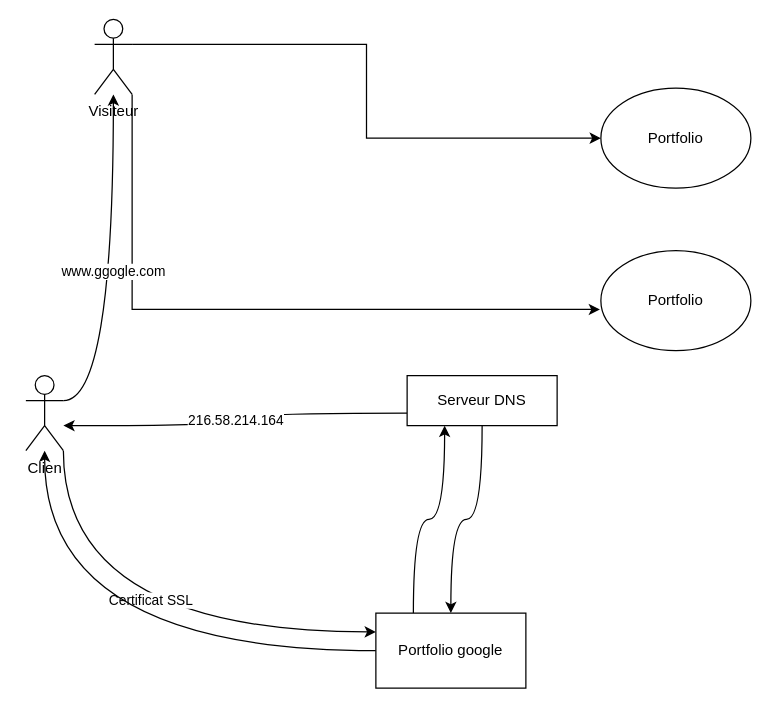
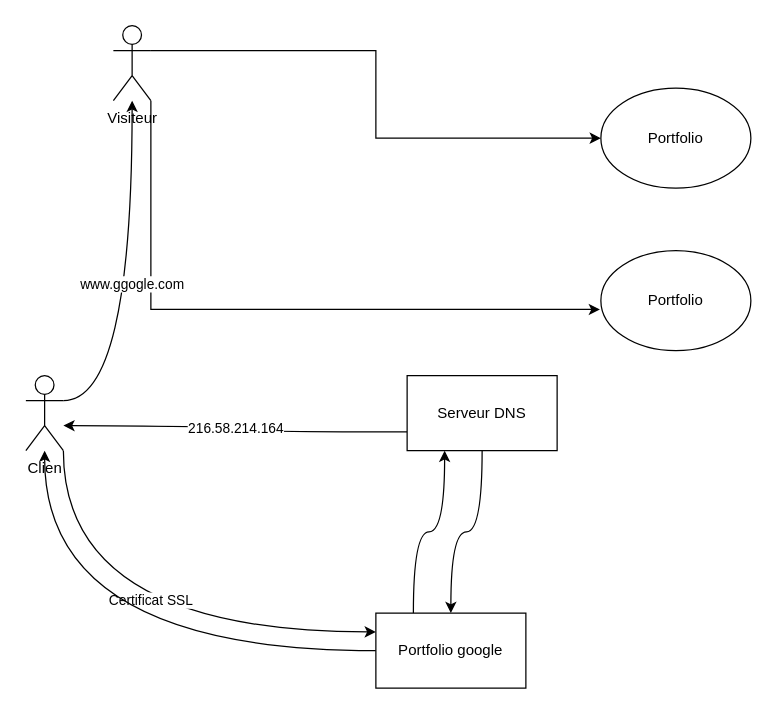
  <mxCell id="0" />
  <mxCell id="1" parent="0" />
  <mxCell id="2" style="edgeStyle=orthogonalEdgeStyle;rounded=0;orthogonalLoop=1;jettySize=auto;html=1;exitX=1;exitY=0.333;exitDx=0;exitDy=0;exitPerimeter=0;" edge="1" parent="1" source="3" target="4"><mxGeometry relative="1" as="geometry" /></mxCell>
- <mxCell id="3" value="Visiteur" style="shape=umlActor;verticalLabelPosition=bottom;verticalAlign=top;html=1;outlineConnect=0;" vertex="1" parent="1"><mxGeometry x="75" y="15" width="30" height="60" as="geometry" /></mxCell>
+ <mxCell id="3" value="Visiteur" style="shape=umlActor;verticalLabelPosition=bottom;verticalAlign=top;html=1;outlineConnect=0;" vertex="1" parent="1"><mxGeometry x="90" y="20" width="30" height="60" as="geometry" /></mxCell>
  <mxCell id="4" value="Portfolio" style="ellipse;whiteSpace=wrap;html=1;" vertex="1" parent="1"><mxGeometry x="480" y="70" width="120" height="80" as="geometry" /></mxCell>
  <mxCell id="5" value="Portfolio" style="ellipse;whiteSpace=wrap;html=1;" vertex="1" parent="1"><mxGeometry x="480" y="200" width="120" height="80" as="geometry" /></mxCell>
  <mxCell id="6" style="edgeStyle=orthogonalEdgeStyle;rounded=0;orthogonalLoop=1;jettySize=auto;html=1;exitX=1;exitY=1;exitDx=0;exitDy=0;exitPerimeter=0;entryX=-0.006;entryY=0.588;entryDx=0;entryDy=0;entryPerimeter=0;" edge="1" parent="1" source="3" target="5"><mxGeometry relative="1" as="geometry" /></mxCell>
  <mxCell id="7" value="www.ggogle.com" style="edgeStyle=orthogonalEdgeStyle;rounded=0;orthogonalLoop=1;jettySize=auto;html=1;exitX=1;exitY=0.333;exitDx=0;exitDy=0;exitPerimeter=0;curved=1;" edge="1" parent="1" source="9" target="3"><mxGeometry relative="1" as="geometry" /></mxCell>
  <mxCell id="8" value="Certificat SSL" style="edgeStyle=orthogonalEdgeStyle;rounded=0;orthogonalLoop=1;jettySize=auto;html=1;exitX=1;exitY=1;exitDx=0;exitDy=0;exitPerimeter=0;entryX=0;entryY=0.25;entryDx=0;entryDy=0;curved=1;" edge="1" parent="1" source="9" target="15"><mxGeometry x="0.089" y="25" relative="1" as="geometry"><mxPoint as="offset" /></mxGeometry></mxCell>
  <mxCell id="9" value="Clien" style="shape=umlActor;verticalLabelPosition=bottom;verticalAlign=top;html=1;outlineConnect=0;" vertex="1" parent="1"><mxGeometry x="20" y="300" width="30" height="60" as="geometry" /></mxCell>
  <mxCell id="10" value="216.58.214.164" style="edgeStyle=orthogonalEdgeStyle;rounded=0;orthogonalLoop=1;jettySize=auto;html=1;exitX=0;exitY=0.75;exitDx=0;exitDy=0;curved=1;" edge="1" parent="1" source="12"><mxGeometry relative="1" as="geometry"><mxPoint x="50" y="340" as="targetPoint" /></mxGeometry></mxCell>
  <mxCell id="11" style="edgeStyle=orthogonalEdgeStyle;rounded=0;orthogonalLoop=1;jettySize=auto;html=1;exitX=0.5;exitY=1;exitDx=0;exitDy=0;curved=1;" edge="1" parent="1" source="12" target="15"><mxGeometry relative="1" as="geometry" /></mxCell>
- <mxCell id="12" value="Serveur DNS" style="rounded=0;whiteSpace=wrap;html=1;" vertex="1" parent="1"><mxGeometry x="325" y="300" width="120" height="40" as="geometry" /></mxCell>
+ <mxCell id="12" value="Serveur DNS" style="rounded=0;whiteSpace=wrap;html=1;" vertex="1" parent="1"><mxGeometry x="325" y="300" width="120" height="60" as="geometry" /></mxCell>
  <mxCell id="13" style="edgeStyle=orthogonalEdgeStyle;rounded=0;orthogonalLoop=1;jettySize=auto;html=1;exitX=0.25;exitY=0;exitDx=0;exitDy=0;entryX=0.25;entryY=1;entryDx=0;entryDy=0;curved=1;" edge="1" parent="1" source="15" target="12"><mxGeometry relative="1" as="geometry" /></mxCell>
  <mxCell id="14" style="edgeStyle=orthogonalEdgeStyle;rounded=0;orthogonalLoop=1;jettySize=auto;html=1;exitX=0;exitY=0.5;exitDx=0;exitDy=0;curved=1;" edge="1" parent="1" source="15" target="9"><mxGeometry relative="1" as="geometry" /></mxCell>
  <mxCell id="15" value="Portfolio google" style="rounded=0;whiteSpace=wrap;html=1;" vertex="1" parent="1"><mxGeometry x="300" y="490" width="120" height="60" as="geometry" /></mxCell>
